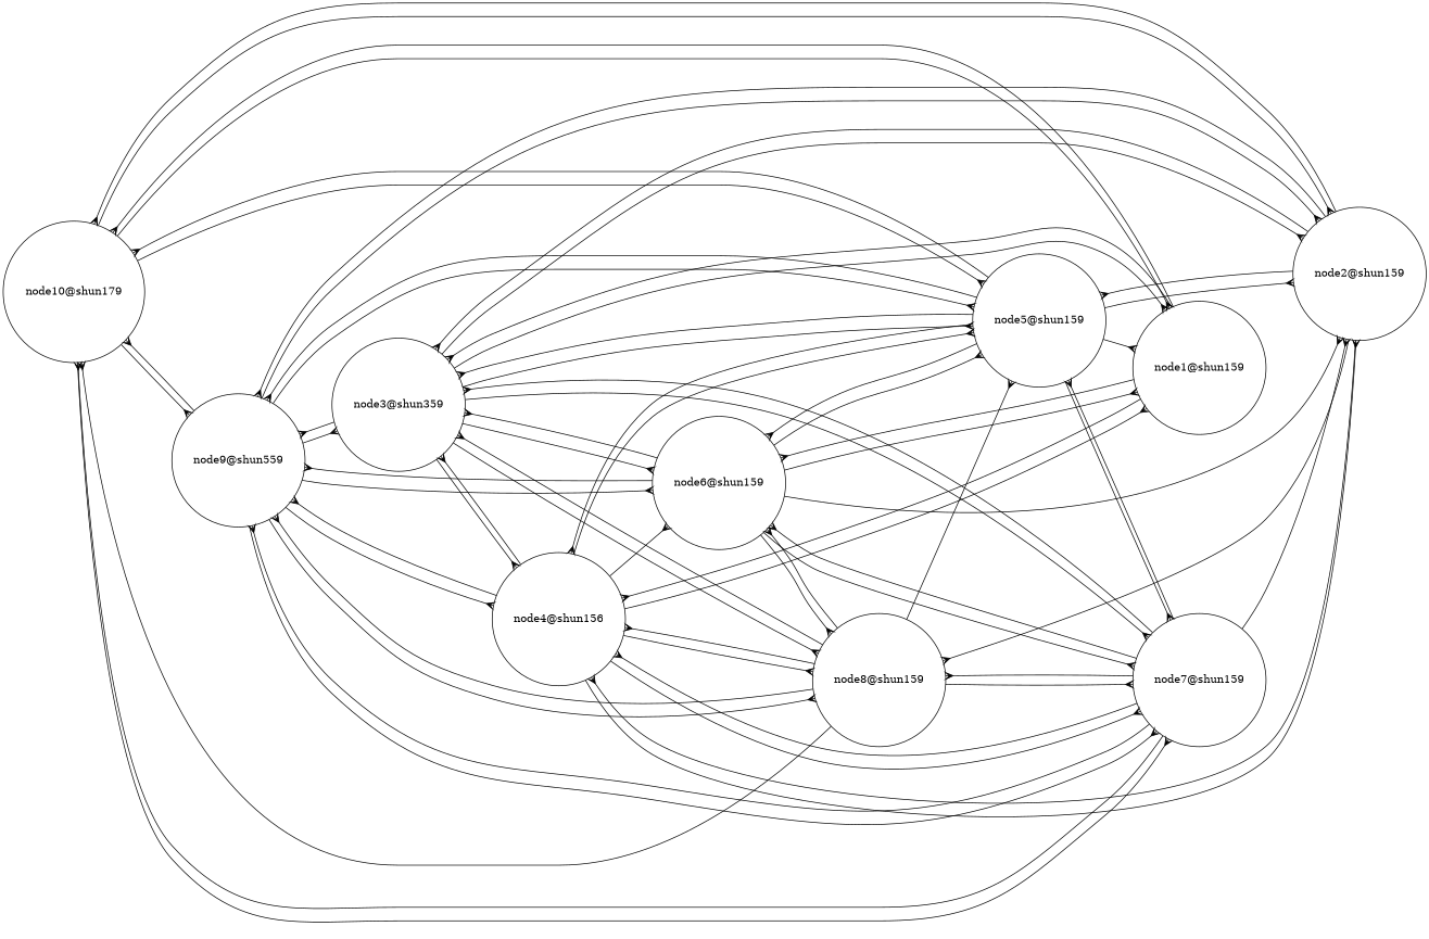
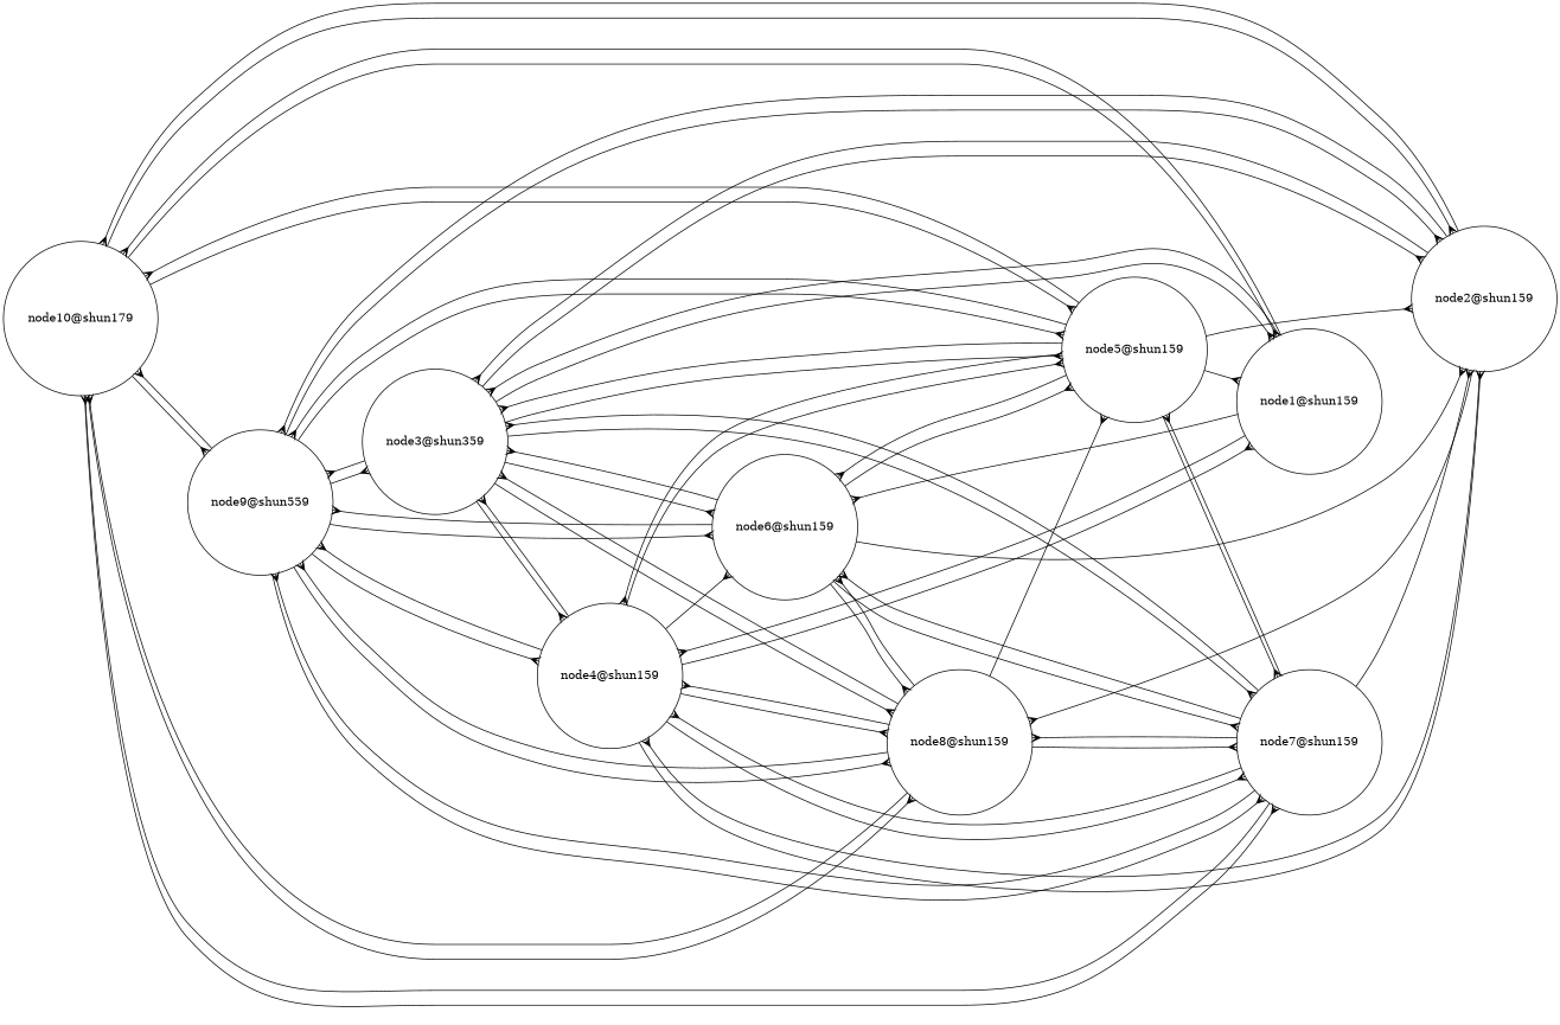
  digraph {
    rankdir=LR
    node [shape=circle]
    edge [arrowhead=crow]
    n1 [label="node10@shun179"]
    n2 [label="node9@shun559"]
    "node8@shun159"
    "node7@shun159"
    "node5@shun159"
    "node2@shun159"
    "node1@shun159"
    "node6@shun159"
-   "node4@shun159" [label="node4@shun156"]
+   "node4@shun159"
    n10 [label="node3@shun359"]
    n1 -> n2
+   n1 -> "node8@shun159"
    n1 -> "node7@shun159"
    n1 -> "node5@shun159"
    n1 -> "node2@shun159"
    n1 -> "node1@shun159"
    n2 -> n1
    n2 -> "node8@shun159"
    n2 -> "node7@shun159"
    n2 -> "node5@shun159"
    n2 -> "node2@shun159"
    n2 -> "node6@shun159"
    n2 -> "node4@shun159"
    n2 -> n10
    "node8@shun159" -> n1
    "node8@shun159" -> n2
    "node8@shun159" -> "node7@shun159"
    "node8@shun159" -> "node5@shun159"
    "node8@shun159" -> "node6@shun159"
    "node8@shun159" -> "node4@shun159"
    "node8@shun159" -> n10
    "node7@shun159" -> n1
    "node7@shun159" -> n2
    "node7@shun159" -> "node8@shun159"
    "node7@shun159" -> "node5@shun159"
    "node7@shun159" -> "node2@shun159"
    "node7@shun159" -> "node6@shun159"
    "node7@shun159" -> "node4@shun159"
    "node7@shun159" -> n10
    "node5@shun159" -> n1
    "node5@shun159" -> n2
    "node5@shun159" -> "node7@shun159"
    "node5@shun159" -> "node2@shun159"
    "node5@shun159" -> "node1@shun159"
    "node5@shun159" -> "node6@shun159"
    "node5@shun159" -> "node4@shun159"
    "node5@shun159" -> n10
    "node2@shun159" -> n1
    "node2@shun159" -> n2
    "node2@shun159" -> "node8@shun159"
-   "node2@shun159" -> "node5@shun159"
    "node2@shun159" -> "node4@shun159"
    "node2@shun159" -> n10
    "node1@shun159" -> n1
    "node1@shun159" -> "node6@shun159"
    "node1@shun159" -> "node4@shun159"
    "node1@shun159" -> n10
    "node6@shun159" -> n2
    "node6@shun159" -> "node8@shun159"
    "node6@shun159" -> "node7@shun159"
    "node6@shun159" -> "node5@shun159"
    "node6@shun159" -> "node2@shun159"
-   "node6@shun159" -> "node1@shun159"
    "node6@shun159" -> n10
    "node4@shun159" -> n2
    "node4@shun159" -> "node8@shun159"
    "node4@shun159" -> "node7@shun159"
    "node4@shun159" -> "node5@shun159"
    "node4@shun159" -> "node2@shun159"
    "node4@shun159" -> "node1@shun159"
    "node4@shun159" -> "node6@shun159"
    "node4@shun159" -> n10
    n10 -> n2
    n10 -> "node8@shun159"
    n10 -> "node7@shun159"
    n10 -> "node5@shun159"
    n10 -> "node2@shun159"
    n10 -> "node1@shun159"
    n10 -> "node6@shun159"
    n10 -> "node4@shun159"
  }
